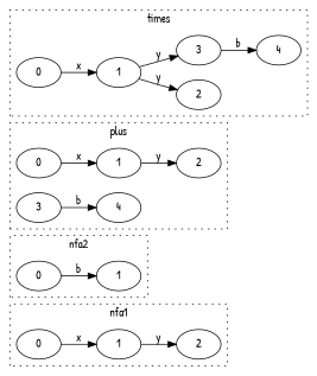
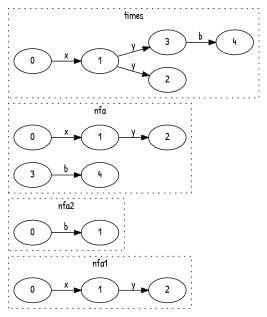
  digraph {
    rankdir=LR
    fontname="Patrick Hand"
    node [fontname="Patrick Hand"]
    edge [fontname="Patrick Hand"]
    n1 [label=0]
    n2 [label=1]
    n3 [label=2]
    n4 [label=0]
    n5 [label=1]
    n6 [label=0]
    n7 [label=1]
    n8 [label=2]
    n9 [label=3]
    n10 [label=4]
    n11 [label=0]
    n12 [label=1]
    n13 [label=2]
    n14 [label=3]
    n15 [label=4]
    subgraph cluster_1 {
      label=nfa1
      style=dotted
      n1
      n2
      n3
    }
    subgraph cluster_2 {
      label=nfa2
      style=dotted
      n4
      n5
    }
    subgraph cluster_3 {
-     label=plus
+     label=nfa
      style=dotted
      n6
      n7
      n8
      n9
      n10
    }
    subgraph cluster_4 {
      label=times
      style=dotted
      n11
      n12
      n13
      n14
      n15
    }
    n1 -> n2 [label=x]
    n2 -> n3 [label=y]
    n4 -> n5 [label=b]
    n6 -> n7 [label=x]
    n7 -> n8 [label=y]
    n9 -> n10 [label=b]
    n11 -> n12 [label=x]
    n12 -> n13 [label=y]
    n12 -> n14 [label=y]
    n14 -> n15 [label=b]
  }
